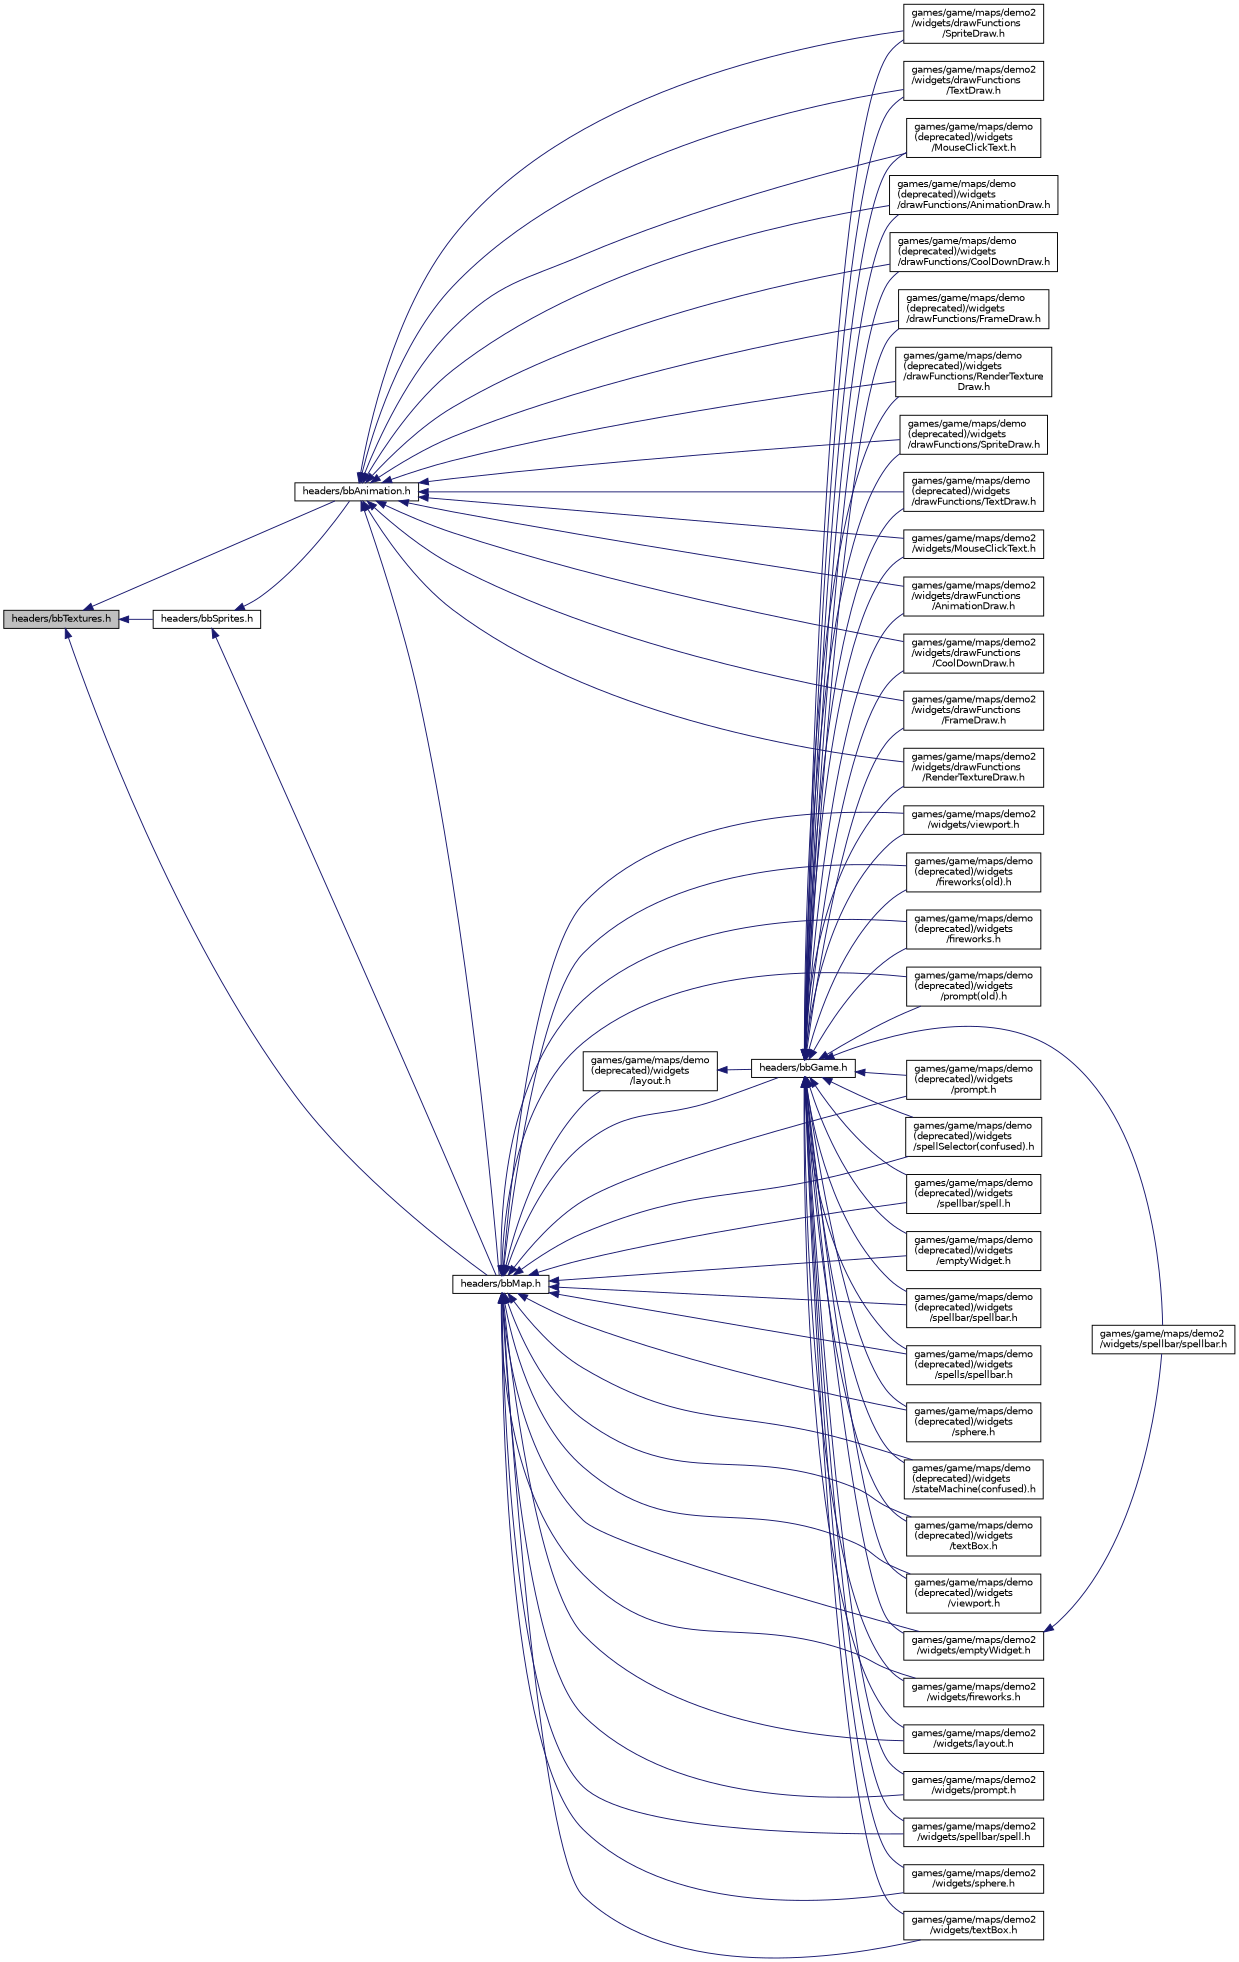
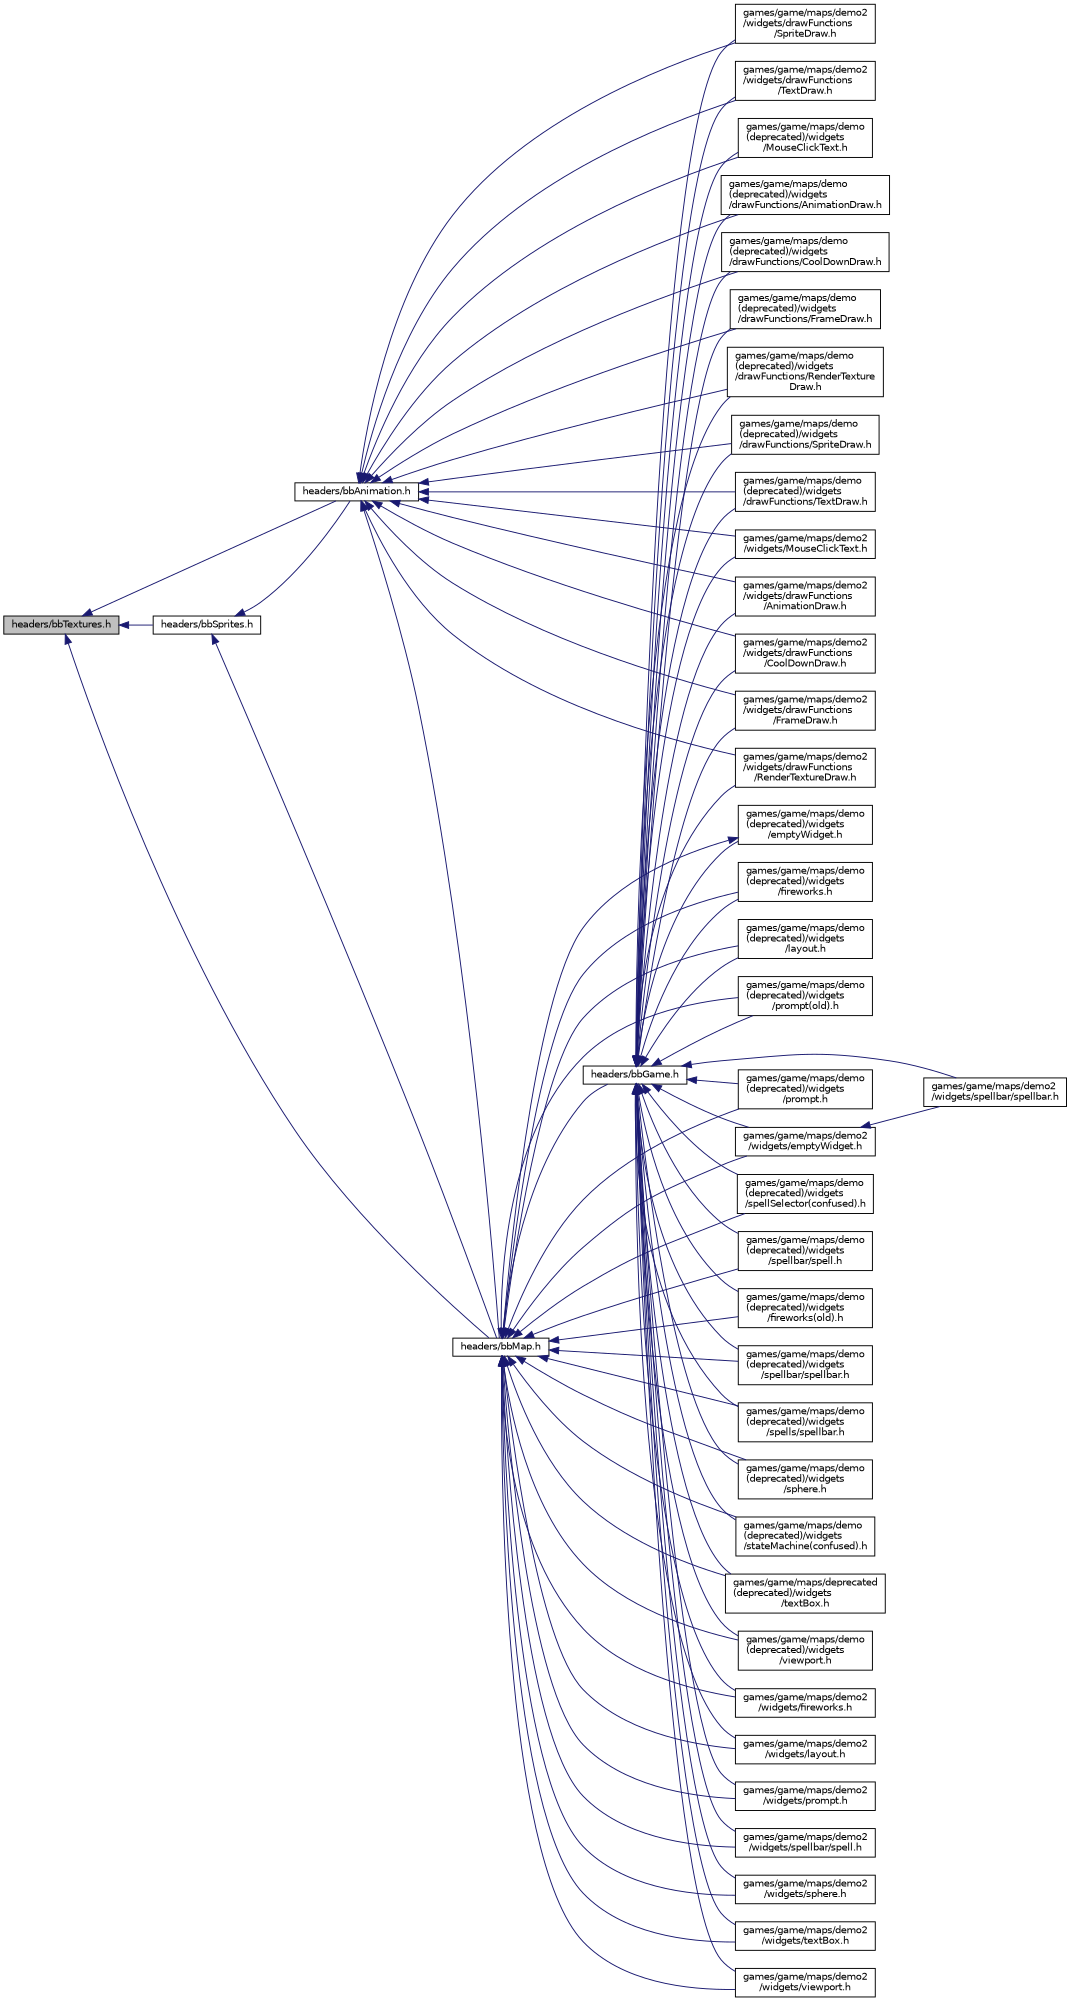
  digraph {
    rankdir=LR
    node [color=black fillcolor=white fontname=Helvetica fontsize=10 shape=record style=filled]
    edge [color=midnightblue dir=back fontname=Helvetica fontsize=10 labelfontname=Helvetica labelfontsize=10 style=solid]
    n1 [fillcolor=grey75 fontcolor=black height=0.2 label="headers/bbTextures.h" width=0.4]
    n2 [height=0.2 label="headers/bbAnimation.h" width=0.4]
    n3 [height=0.2 label="headers/bbMap.h" width=0.4]
    n4 [height=0.2 label="headers/bbSprites.h" width=0.4]
    n5 [height=0.2 label="games/game/maps/demo\l(deprecated)/widgets\l/MouseClickText.h" width=0.4]
    n6 [height=0.2 label="games/game/maps/demo\l(deprecated)/widgets\l/drawFunctions/AnimationDraw.h" width=0.4]
    n7 [height=0.2 label="games/game/maps/demo\l(deprecated)/widgets\l/drawFunctions/CoolDownDraw.h" width=0.4]
    n8 [height=0.2 label="games/game/maps/demo\l(deprecated)/widgets\l/drawFunctions/FrameDraw.h" width=0.4]
    n9 [height=0.2 label="games/game/maps/demo\l(deprecated)/widgets\l/drawFunctions/RenderTexture\lDraw.h" width=0.4]
    n10 [height=0.2 label="games/game/maps/demo\l(deprecated)/widgets\l/drawFunctions/SpriteDraw.h" width=0.4]
    n11 [height=0.2 label="games/game/maps/demo\l(deprecated)/widgets\l/drawFunctions/TextDraw.h" width=0.4]
    n12 [height=0.2 label="games/game/maps/demo2\l/widgets/MouseClickText.h" width=0.4]
    n13 [height=0.2 label="games/game/maps/demo2\l/widgets/drawFunctions\l/AnimationDraw.h" width=0.4]
    n14 [height=0.2 label="games/game/maps/demo2\l/widgets/drawFunctions\l/CoolDownDraw.h" width=0.4]
    n15 [height=0.2 label="games/game/maps/demo2\l/widgets/drawFunctions\l/FrameDraw.h" width=0.4]
    n16 [height=0.2 label="games/game/maps/demo2\l/widgets/drawFunctions\l/RenderTextureDraw.h" width=0.4]
    n17 [height=0.2 label="games/game/maps/demo2\l/widgets/drawFunctions\l/SpriteDraw.h" width=0.4]
    n18 [height=0.2 label="games/game/maps/demo2\l/widgets/drawFunctions\l/TextDraw.h" width=0.4]
    n19 [height=0.2 label="games/game/maps/demo\l(deprecated)/widgets\l/emptyWidget.h" width=0.4]
    n20 [height=0.2 label="games/game/maps/demo\l(deprecated)/widgets\l/fireworks(old).h" width=0.4]
    n21 [height=0.2 label="games/game/maps/demo\l(deprecated)/widgets\l/fireworks.h" width=0.4]
    n22 [height=0.2 label="games/game/maps/demo\l(deprecated)/widgets\l/layout.h" width=0.4]
    n23 [height=0.2 label="games/game/maps/demo\l(deprecated)/widgets\l/prompt(old).h" width=0.4]
    n24 [height=0.2 label="games/game/maps/demo\l(deprecated)/widgets\l/prompt.h" width=0.4]
    n25 [height=0.2 label="games/game/maps/demo\l(deprecated)/widgets\l/spellSelector(confused).h" width=0.4]
    n26 [height=0.2 label="games/game/maps/demo\l(deprecated)/widgets\l/spellbar/spell.h" width=0.4]
    n27 [height=0.2 label="games/game/maps/demo\l(deprecated)/widgets\l/spellbar/spellbar.h" width=0.4]
    n28 [height=0.2 label="games/game/maps/demo\l(deprecated)/widgets\l/spells/spellbar.h" width=0.4]
    n29 [height=0.2 label="games/game/maps/demo\l(deprecated)/widgets\l/sphere.h" width=0.4]
    n30 [height=0.2 label="games/game/maps/demo\l(deprecated)/widgets\l/stateMachine(confused).h" width=0.4]
-   n31 [height=0.2 label="games/game/maps/demo\l(deprecated)/widgets\l/textBox.h" width=0.4]
+   n31 [height=0.2 label="games/game/maps/deprecated\l(deprecated)/widgets\l/textBox.h" width=0.4]
    n32 [height=0.2 label="games/game/maps/demo\l(deprecated)/widgets\l/viewport.h" width=0.4]
    n33 [height=0.2 label="games/game/maps/demo2\l/widgets/emptyWidget.h" width=0.4]
    n34 [height=0.2 label="games/game/maps/demo2\l/widgets/fireworks.h" width=0.4]
    n35 [height=0.2 label="games/game/maps/demo2\l/widgets/layout.h" width=0.4]
    n36 [height=0.2 label="games/game/maps/demo2\l/widgets/prompt.h" width=0.4]
    n37 [height=0.2 label="games/game/maps/demo2\l/widgets/spellbar/spell.h" width=0.4]
    n38 [height=0.2 label="games/game/maps/demo2\l/widgets/sphere.h" width=0.4]
    n39 [height=0.2 label="games/game/maps/demo2\l/widgets/textBox.h" width=0.4]
    n40 [height=0.2 label="games/game/maps/demo2\l/widgets/viewport.h" width=0.4]
    n41 [height=0.2 label="headers/bbGame.h" width=0.4]
    n42 [height=0.2 label="games/game/maps/demo2\l/widgets/spellbar/spellbar.h" width=0.4]
    n1 -> n2
    n1 -> n3
    n1 -> n4
    n2 -> n3
    n2 -> n5
    n2 -> n6
    n2 -> n7
    n2 -> n8
    n2 -> n9
    n2 -> n10
    n2 -> n11
    n2 -> n12
    n2 -> n13
    n2 -> n14
    n2 -> n15
    n2 -> n16
    n2 -> n17
    n2 -> n18
-   n3 -> n19
+   n19 -> n3
    n3 -> n20
    n3 -> n21
    n3 -> n22
    n3 -> n23
    n3 -> n24
    n3 -> n25
    n3 -> n26
    n3 -> n27
    n3 -> n28
    n3 -> n29
    n3 -> n30
    n3 -> n31
    n3 -> n32
    n3 -> n33
    n3 -> n34
    n3 -> n35
    n3 -> n36
    n3 -> n37
    n3 -> n38
    n3 -> n39
    n3 -> n40
    n3 -> n41
    n4 -> n2
    n4 -> n3
    n33 -> n42
    n41 -> n5
    n41 -> n6
    n41 -> n7
    n41 -> n8
    n41 -> n9
    n41 -> n10
    n41 -> n11
    n41 -> n12
    n41 -> n13
    n41 -> n14
    n41 -> n15
    n41 -> n16
    n41 -> n17
    n41 -> n18
    n41 -> n19
    n41 -> n20
    n41 -> n21
-   n22 -> n41
+   n41 -> n22
    n41 -> n23
    n41 -> n24
    n41 -> n25
    n41 -> n26
    n41 -> n27
    n41 -> n28
    n41 -> n29
    n41 -> n30
    n41 -> n31
    n41 -> n32
    n41 -> n33
    n41 -> n34
    n41 -> n35
    n41 -> n36
    n41 -> n37
    n41 -> n38
    n41 -> n39
    n41 -> n40
    n41 -> n42
  }
